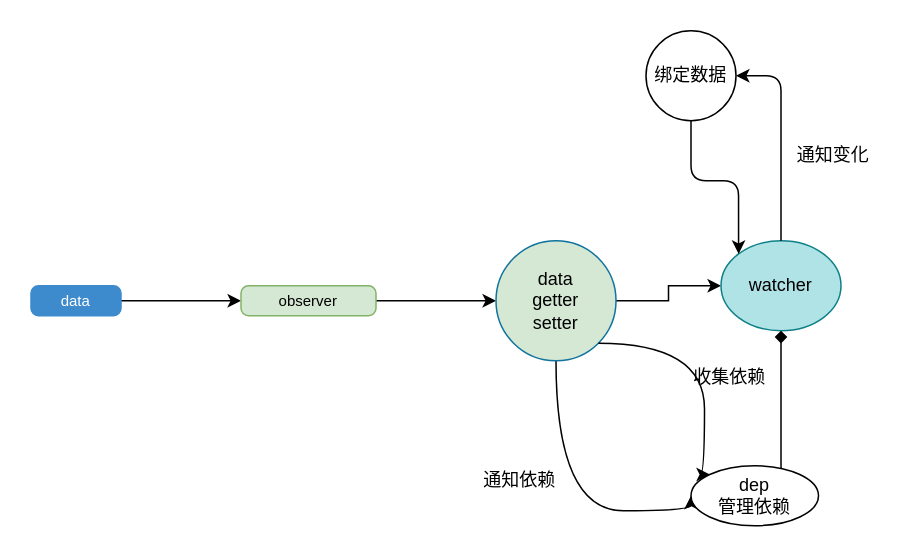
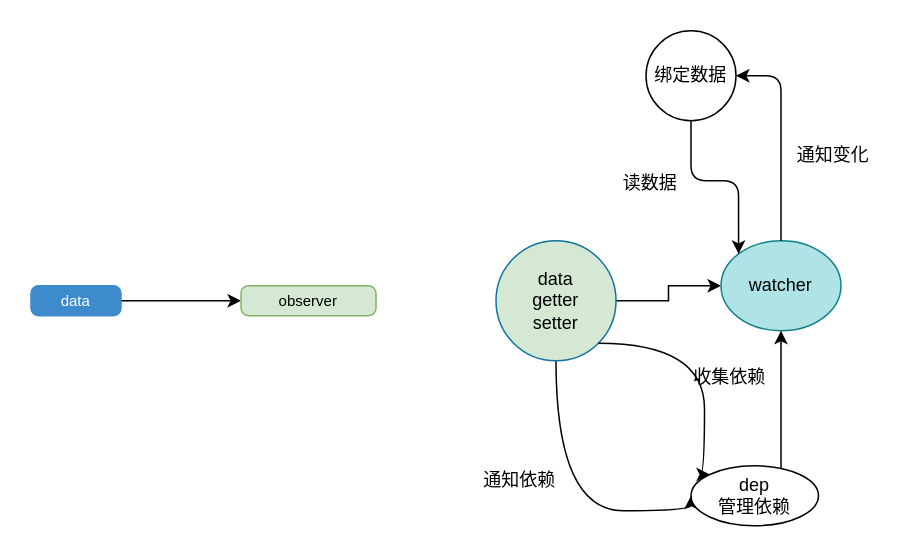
  <mxCell id="0" />
  <mxCell id="1" parent="0" />
  <mxCell id="2" value="" style="edgeStyle=orthogonalEdgeStyle;rounded=0;orthogonalLoop=1;jettySize=auto;html=1;" parent="1" source="3" target="5" edge="1"><mxGeometry relative="1" as="geometry" /></mxCell>
  <mxCell id="3" value="data" style="html=1;shadow=0;dashed=0;shape=mxgraph.bootstrap.rrect;rSize=5;fillColor=#3D8BCD;align=center;strokeColor=#3D8BCD;fontColor=#ffffff;fontSize=10;whiteSpace=wrap;" parent="1" vertex="1"><mxGeometry x="20" y="190" width="60" height="20" as="geometry" /></mxCell>
- <mxCell id="4" value="" style="edgeStyle=orthogonalEdgeStyle;rounded=0;orthogonalLoop=1;jettySize=auto;html=1;entryX=0;entryY=0.5;entryDx=0;entryDy=0;" parent="1" source="5" target="8" edge="1"><mxGeometry relative="1" as="geometry"><mxPoint x="330" y="200" as="targetPoint" /></mxGeometry></mxCell>
  <mxCell id="5" value="observer" style="html=1;shadow=0;dashed=0;shape=mxgraph.bootstrap.rrect;rSize=5;fillColor=#d5e8d4;align=center;strokeColor=#82b366;fontSize=10;whiteSpace=wrap;" parent="1" vertex="1"><mxGeometry x="160" y="190" width="90" height="20" as="geometry" /></mxCell>
  <mxCell id="6" style="edgeStyle=orthogonalEdgeStyle;rounded=0;orthogonalLoop=1;jettySize=auto;html=1;exitX=1;exitY=0.5;exitDx=0;exitDy=0;entryX=0;entryY=0.5;entryDx=0;entryDy=0;" edge="1" parent="1" source="8" target="9"><mxGeometry relative="1" as="geometry" /></mxCell>
  <mxCell id="7" style="edgeStyle=orthogonalEdgeStyle;orthogonalLoop=1;jettySize=auto;html=1;exitX=0.5;exitY=1;exitDx=0;exitDy=0;entryX=0;entryY=0.5;entryDx=0;entryDy=0;curved=1;" edge="1" parent="1" source="8" target="12"><mxGeometry relative="1" as="geometry"><Array as="points"><mxPoint x="370" y="340" /></Array></mxGeometry></mxCell>
  <mxCell id="8" value="data&lt;br&gt;getter&lt;br&gt;setter" style="ellipse;whiteSpace=wrap;html=1;aspect=fixed;fillColor=#d5e8d4;strokeColor=#10739e;" parent="1" vertex="1"><mxGeometry x="330" y="160" width="80" height="80" as="geometry" /></mxCell>
  <mxCell id="9" value="watcher" style="ellipse;whiteSpace=wrap;html=1;aspect=fixed;fillColor=#b0e3e6;strokeColor=#0e8088;" vertex="1" parent="1"><mxGeometry x="480" y="160" width="80" height="60" as="geometry" /></mxCell>
  <mxCell id="10" style="edgeStyle=orthogonalEdgeStyle;curved=1;orthogonalLoop=1;jettySize=auto;html=1;exitX=1;exitY=1;exitDx=0;exitDy=0;entryX=0;entryY=0;entryDx=0;entryDy=0;" edge="1" parent="1" source="8" target="12"><mxGeometry relative="1" as="geometry"><mxPoint x="430" y="250" as="sourcePoint" /><Array as="points"><mxPoint x="469" y="228" /></Array></mxGeometry></mxCell>
- <mxCell id="11" style="edgeStyle=orthogonalEdgeStyle;orthogonalLoop=1;jettySize=auto;html=1;exitX=1;exitY=0;exitDx=0;exitDy=0;rounded=1;endArrow=diamond;" edge="1" parent="1" source="12" target="9"><mxGeometry relative="1" as="geometry"><Array as="points"><mxPoint x="520" y="319" /></Array></mxGeometry></mxCell>
+ <mxCell id="11" style="edgeStyle=orthogonalEdgeStyle;orthogonalLoop=1;jettySize=auto;html=1;exitX=1;exitY=0;exitDx=0;exitDy=0;rounded=1;" edge="1" parent="1" source="12" target="9"><mxGeometry relative="1" as="geometry"><Array as="points"><mxPoint x="520" y="319" /></Array></mxGeometry></mxCell>
  <mxCell id="12" value="dep&lt;br&gt;管理依赖" style="ellipse;whiteSpace=wrap;html=1;aspect=fixed;" vertex="1" parent="1"><mxGeometry x="460" y="310" width="85" height="40" as="geometry" /></mxCell>
  <mxCell id="13" value="通知依赖" style="text;html=1;resizable=0;points=[];autosize=1;align=left;verticalAlign=top;spacingTop=-4;" vertex="1" parent="1"><mxGeometry x="320" y="310" width="60" height="20" as="geometry" /></mxCell>
  <mxCell id="14" value="收集依赖" style="text;html=1;resizable=0;points=[];autosize=1;align=left;verticalAlign=top;spacingTop=-4;" vertex="1" parent="1"><mxGeometry x="460" y="241" width="60" height="20" as="geometry" /></mxCell>
  <mxCell id="15" style="edgeStyle=orthogonalEdgeStyle;rounded=1;orthogonalLoop=1;jettySize=auto;html=1;exitX=0.5;exitY=1;exitDx=0;exitDy=0;entryX=0;entryY=0;entryDx=0;entryDy=0;" edge="1" parent="1" source="17" target="9"><mxGeometry relative="1" as="geometry" /></mxCell>
  <mxCell id="16" style="edgeStyle=orthogonalEdgeStyle;rounded=1;orthogonalLoop=1;jettySize=auto;html=1;exitX=0.5;exitY=0;exitDx=0;exitDy=0;entryX=1;entryY=0.5;entryDx=0;entryDy=0;" edge="1" parent="1" source="9" target="17"><mxGeometry relative="1" as="geometry" /></mxCell>
  <mxCell id="17" value="绑定数据" style="ellipse;whiteSpace=wrap;html=1;aspect=fixed;" vertex="1" parent="1"><mxGeometry x="430" y="20" width="60" height="60" as="geometry" /></mxCell>
+ <mxCell id="18" value="读数据" style="text;html=1;resizable=0;points=[];autosize=1;align=left;verticalAlign=top;spacingTop=-4;" vertex="1" parent="1"><mxGeometry x="413" y="112" width="50" height="20" as="geometry" /></mxCell>
  <mxCell id="19" value="通知变化" style="text;html=1;resizable=0;points=[];autosize=1;align=left;verticalAlign=top;spacingTop=-4;" vertex="1" parent="1"><mxGeometry x="529" y="93" width="60" height="20" as="geometry" /></mxCell>
